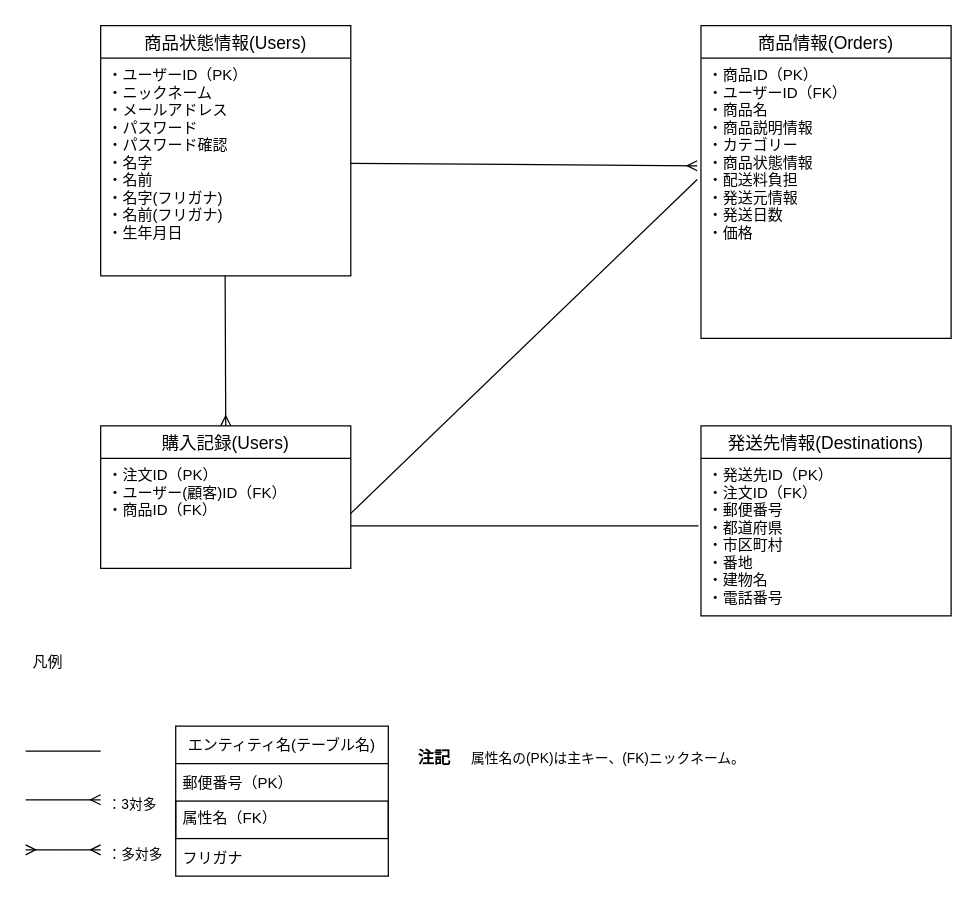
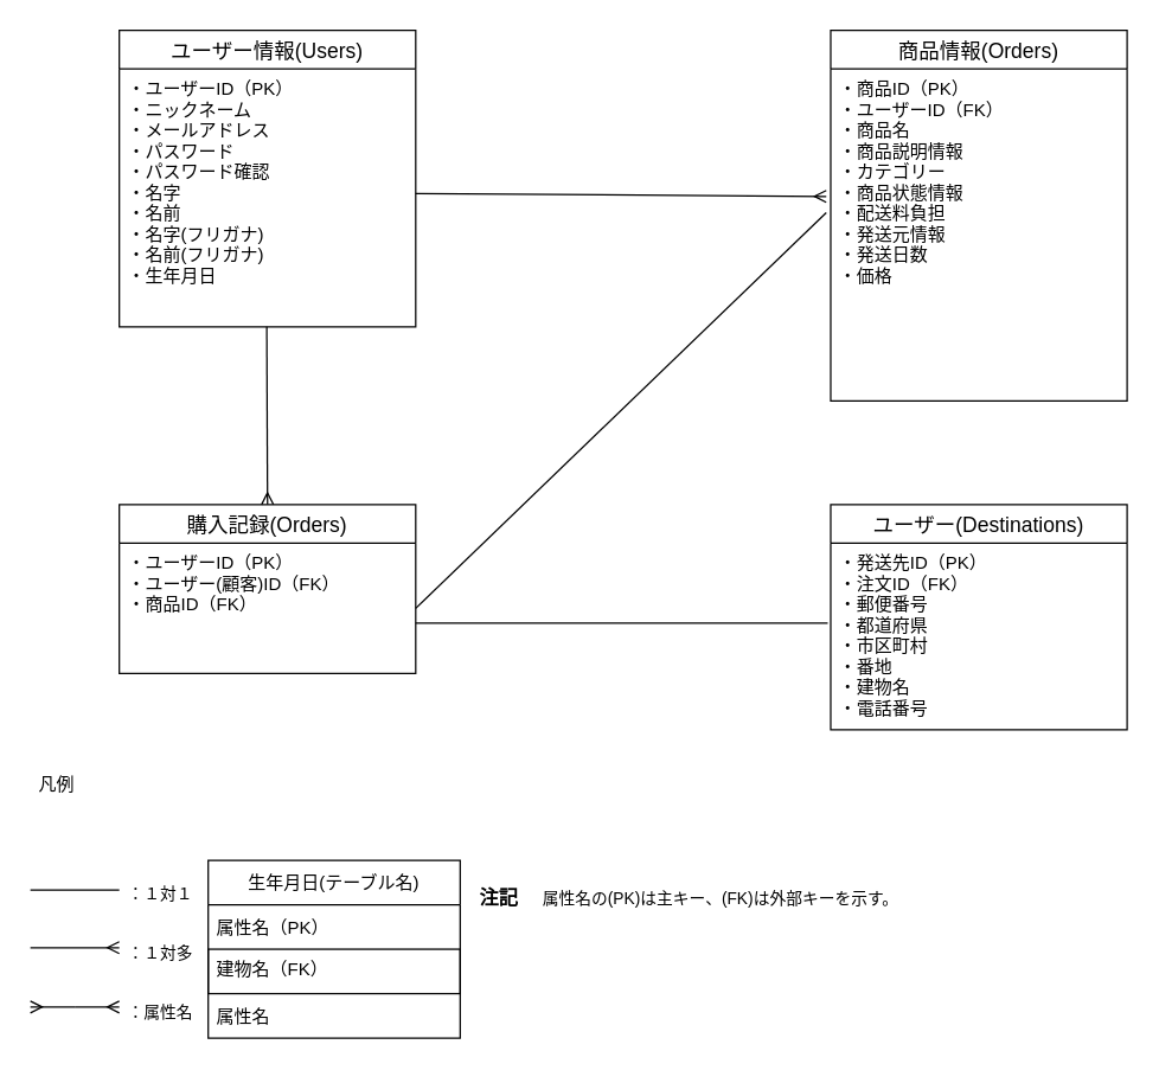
  <mxCell id="0" />
  <mxCell id="1" parent="0" />
- <mxCell id="2" value="商品状態情報(Users)" style="swimlane;fontStyle=0;childLayout=stackLayout;horizontal=1;startSize=26;horizontalStack=0;resizeParent=1;resizeParentMax=0;resizeLast=0;collapsible=1;marginBottom=0;align=center;fontSize=14;" parent="1" vertex="1"><mxGeometry x="80" y="20" width="200" height="200" as="geometry"><mxRectangle x="120" y="80" width="60" height="26" as="alternateBounds" /></mxGeometry></mxCell>
+ <mxCell id="2" value="ユーザー情報(Users)" style="swimlane;fontStyle=0;childLayout=stackLayout;horizontal=1;startSize=26;horizontalStack=0;resizeParent=1;resizeParentMax=0;resizeLast=0;collapsible=1;marginBottom=0;align=center;fontSize=14;" parent="1" vertex="1"><mxGeometry x="80" y="20" width="200" height="200" as="geometry"><mxRectangle x="120" y="80" width="60" height="26" as="alternateBounds" /></mxGeometry></mxCell>
  <mxCell id="3" value="・ユーザーID（PK）&#10;・ニックネーム&#10;・メールアドレス&#10;・パスワード&#10;・パスワード確認&#10;・名字&#10;・名前&#10;・名字(フリガナ)&#10;・名前(フリガナ)&#10;・生年月日" style="text;strokeColor=none;fillColor=none;spacingLeft=4;spacingRight=4;overflow=hidden;rotatable=0;points=[[0,0.5],[1,0.5]];portConstraint=eastwest;fontSize=12;fontStyle=0;verticalAlign=top;" parent="2" vertex="1"><mxGeometry y="26" width="200" height="174" as="geometry" /></mxCell>
  <mxCell id="4" value="商品情報(Orders)" style="swimlane;fontStyle=0;childLayout=stackLayout;horizontal=1;startSize=26;horizontalStack=0;resizeParent=1;resizeParentMax=0;resizeLast=0;collapsible=1;marginBottom=0;align=center;fontSize=14;" parent="1" vertex="1"><mxGeometry x="560" y="20" width="200" height="250" as="geometry"><mxRectangle x="120" y="80" width="60" height="26" as="alternateBounds" /></mxGeometry></mxCell>
  <mxCell id="5" value="・商品ID（PK）&#10;・ユーザーID（FK）&#10;・商品名&#10;・商品説明情報&#10;・カテゴリー&#10;・商品状態情報&#10;・配送料負担&#10;・発送元情報&#10;・発送日数&#10;・価格" style="text;strokeColor=none;fillColor=none;spacingLeft=4;spacingRight=4;overflow=hidden;rotatable=0;points=[[0,0.5],[1,0.5]];portConstraint=eastwest;fontSize=12;" parent="4" vertex="1"><mxGeometry y="26" width="200" height="224" as="geometry" /></mxCell>
- <mxCell id="6" value="購入記録(Users)" style="swimlane;fontStyle=0;childLayout=stackLayout;horizontal=1;startSize=26;horizontalStack=0;resizeParent=1;resizeParentMax=0;resizeLast=0;collapsible=1;marginBottom=0;align=center;fontSize=14;" parent="1" vertex="1"><mxGeometry x="80" y="340" width="200" height="114" as="geometry"><mxRectangle x="120" y="80" width="60" height="26" as="alternateBounds" /></mxGeometry></mxCell>
- <mxCell id="7" value="・注文ID（PK）&#10;・ユーザー(顧客)ID（FK）&#10;・商品ID（FK）" style="text;strokeColor=none;fillColor=none;spacingLeft=4;spacingRight=4;overflow=hidden;rotatable=0;points=[[0,0.5],[1,0.5]];portConstraint=eastwest;fontSize=12;" parent="6" vertex="1"><mxGeometry y="26" width="200" height="88" as="geometry" /></mxCell>
- <mxCell id="8" value="エンティティ名(テーブル名)" style="swimlane;fontStyle=0;childLayout=stackLayout;horizontal=1;startSize=30;horizontalStack=0;resizeParent=1;resizeParentMax=0;resizeLast=0;collapsible=1;marginBottom=0;" parent="1" vertex="1"><mxGeometry x="140" y="580" width="170" height="120" as="geometry" /></mxCell>
- <mxCell id="9" value="郵便番号（PK）" style="text;strokeColor=default;fillColor=none;align=left;verticalAlign=middle;spacingLeft=4;spacingRight=4;overflow=hidden;points=[[0,0.5],[1,0.5]];portConstraint=eastwest;rotatable=0;fontStyle=0;perimeterSpacing=0;strokeWidth=0;dashed=1;dashPattern=1 1;" parent="8" vertex="1"><mxGeometry y="30" width="170" height="30" as="geometry" /></mxCell>
- <mxCell id="10" value="属性名（FK）" style="text;strokeColor=default;fillColor=none;align=left;verticalAlign=middle;spacingLeft=4;spacingRight=4;overflow=hidden;points=[[0,0.5],[1,0.5]];portConstraint=eastwest;rotatable=0;fontStyle=0;fontSize=12;spacingTop=-4;" parent="8" vertex="1"><mxGeometry y="60" width="170" height="30" as="geometry" /></mxCell>
- <mxCell id="11" value="フリガナ" style="text;strokeColor=none;fillColor=none;align=left;verticalAlign=middle;spacingLeft=4;spacingRight=4;overflow=hidden;points=[[0,0.5],[1,0.5]];portConstraint=eastwest;rotatable=0;" parent="8" vertex="1"><mxGeometry y="90" width="170" height="30" as="geometry" /></mxCell>
+ <mxCell id="6" value="購入記録(Orders)" style="swimlane;fontStyle=0;childLayout=stackLayout;horizontal=1;startSize=26;horizontalStack=0;resizeParent=1;resizeParentMax=0;resizeLast=0;collapsible=1;marginBottom=0;align=center;fontSize=14;" parent="1" vertex="1"><mxGeometry x="80" y="340" width="200" height="114" as="geometry"><mxRectangle x="120" y="80" width="60" height="26" as="alternateBounds" /></mxGeometry></mxCell>
+ <mxCell id="7" value="・ユーザーID（PK）&#10;・ユーザー(顧客)ID（FK）&#10;・商品ID（FK）" style="text;strokeColor=none;fillColor=none;spacingLeft=4;spacingRight=4;overflow=hidden;rotatable=0;points=[[0,0.5],[1,0.5]];portConstraint=eastwest;fontSize=12;" parent="6" vertex="1"><mxGeometry y="26" width="200" height="88" as="geometry" /></mxCell>
+ <mxCell id="8" value="生年月日(テーブル名)" style="swimlane;fontStyle=0;childLayout=stackLayout;horizontal=1;startSize=30;horizontalStack=0;resizeParent=1;resizeParentMax=0;resizeLast=0;collapsible=1;marginBottom=0;" parent="1" vertex="1"><mxGeometry x="140" y="580" width="170" height="120" as="geometry" /></mxCell>
+ <mxCell id="9" value="属性名（PK）" style="text;strokeColor=default;fillColor=none;align=left;verticalAlign=middle;spacingLeft=4;spacingRight=4;overflow=hidden;points=[[0,0.5],[1,0.5]];portConstraint=eastwest;rotatable=0;fontStyle=0;perimeterSpacing=0;strokeWidth=0;dashed=1;dashPattern=1 1;" parent="8" vertex="1"><mxGeometry y="30" width="170" height="30" as="geometry" /></mxCell>
+ <mxCell id="10" value="建物名（FK）" style="text;strokeColor=default;fillColor=none;align=left;verticalAlign=middle;spacingLeft=4;spacingRight=4;overflow=hidden;points=[[0,0.5],[1,0.5]];portConstraint=eastwest;rotatable=0;fontStyle=0;fontSize=12;spacingTop=-4;" parent="8" vertex="1"><mxGeometry y="60" width="170" height="30" as="geometry" /></mxCell>
+ <mxCell id="11" value="属性名" style="text;strokeColor=none;fillColor=none;align=left;verticalAlign=middle;spacingLeft=4;spacingRight=4;overflow=hidden;points=[[0,0.5],[1,0.5]];portConstraint=eastwest;rotatable=0;" parent="8" vertex="1"><mxGeometry y="90" width="170" height="30" as="geometry" /></mxCell>
  <mxCell id="12" value="凡例" style="text;strokeColor=none;fillColor=none;spacingLeft=4;spacingRight=4;overflow=hidden;rotatable=0;points=[[0,0.5],[1,0.5]];portConstraint=eastwest;fontSize=12;dashed=1;" parent="1" vertex="1"><mxGeometry x="20" y="515" width="40" height="30" as="geometry" /></mxCell>
  <mxCell id="13" style="edgeStyle=none;html=1;exitX=1;exitY=0.5;exitDx=0;exitDy=0;endArrow=ERmany;endFill=0;" parent="1" edge="1"><mxGeometry relative="1" as="geometry"><mxPoint x="20" y="639.09" as="sourcePoint" /><mxPoint x="80" y="639" as="targetPoint" /></mxGeometry></mxCell>
  <mxCell id="14" value="" style="line;strokeWidth=1;rotatable=0;dashed=0;labelPosition=right;align=left;verticalAlign=middle;spacingTop=0;spacingLeft=6;points=[];portConstraint=eastwest;" parent="1" vertex="1"><mxGeometry x="20" y="595" width="60" height="10" as="geometry" /></mxCell>
- <mxCell id="16" value="：3対多" style="text;strokeColor=none;fillColor=none;spacingLeft=4;spacingRight=4;overflow=hidden;rotatable=0;points=[[0,0.5],[1,0.5]];portConstraint=eastwest;fontSize=11;dashed=1;" parent="1" vertex="1"><mxGeometry x="80" y="630" width="60" height="20" as="geometry" /></mxCell>
+ <mxCell id="15" value="：１対１" style="text;strokeColor=none;fillColor=none;spacingLeft=4;spacingRight=4;overflow=hidden;rotatable=0;points=[[0,0.5],[1,0.5]];portConstraint=eastwest;fontSize=11;dashed=1;" parent="1" vertex="1"><mxGeometry x="80" y="590" width="60" height="20" as="geometry" /></mxCell>
+ <mxCell id="16" value="：１対多" style="text;strokeColor=none;fillColor=none;spacingLeft=4;spacingRight=4;overflow=hidden;rotatable=0;points=[[0,0.5],[1,0.5]];portConstraint=eastwest;fontSize=11;dashed=1;" parent="1" vertex="1"><mxGeometry x="80" y="630" width="60" height="20" as="geometry" /></mxCell>
  <mxCell id="17" style="edgeStyle=none;html=1;endArrow=ERmany;endFill=0;" parent="1" edge="1"><mxGeometry relative="1" as="geometry"><mxPoint x="20" y="679" as="targetPoint" /><mxPoint x="50" y="679" as="sourcePoint" /></mxGeometry></mxCell>
  <mxCell id="18" style="edgeStyle=none;html=1;endArrow=ERmany;endFill=0;" parent="1" edge="1"><mxGeometry relative="1" as="geometry"><mxPoint x="80" y="679" as="targetPoint" /><mxPoint x="50" y="679" as="sourcePoint" /></mxGeometry></mxCell>
- <mxCell id="19" value="：多対多" style="text;strokeColor=none;fillColor=none;spacingLeft=4;spacingRight=4;overflow=hidden;rotatable=0;points=[[0,0.5],[1,0.5]];portConstraint=eastwest;fontSize=11;dashed=1;" parent="1" vertex="1"><mxGeometry x="80" y="670" width="60" height="20" as="geometry" /></mxCell>
- <mxCell id="20" value="&lt;b&gt;&lt;font style=&quot;font-size: 13px&quot;&gt;　注記 　&lt;/font&gt;&lt;/b&gt;属性名の(PK)は主キー、(FK)ニックネーム。　" style="text;html=1;align=center;verticalAlign=middle;resizable=0;points=[];autosize=1;strokeColor=none;fillColor=none;fontSize=11;labelPosition=center;verticalLabelPosition=middle;horizontal=1;" parent="1" vertex="1"><mxGeometry x="295" y="595" width="320" height="20" as="geometry" /></mxCell>
- <mxCell id="21" value="発送先情報(Destinations)" style="swimlane;fontStyle=0;childLayout=stackLayout;horizontal=1;startSize=26;horizontalStack=0;resizeParent=1;resizeParentMax=0;resizeLast=0;collapsible=1;marginBottom=0;align=center;fontSize=14;" parent="1" vertex="1"><mxGeometry x="560" y="340" width="200" height="152" as="geometry"><mxRectangle x="120" y="80" width="60" height="26" as="alternateBounds" /></mxGeometry></mxCell>
+ <mxCell id="19" value="：属性名" style="text;strokeColor=none;fillColor=none;spacingLeft=4;spacingRight=4;overflow=hidden;rotatable=0;points=[[0,0.5],[1,0.5]];portConstraint=eastwest;fontSize=11;dashed=1;" parent="1" vertex="1"><mxGeometry x="80" y="670" width="60" height="20" as="geometry" /></mxCell>
+ <mxCell id="20" value="&lt;b&gt;&lt;font style=&quot;font-size: 13px&quot;&gt;　注記 　&lt;/font&gt;&lt;/b&gt;属性名の(PK)は主キー、(FK)は外部キーを示す。　" style="text;html=1;align=center;verticalAlign=middle;resizable=0;points=[];autosize=1;strokeColor=none;fillColor=none;fontSize=11;labelPosition=center;verticalLabelPosition=middle;horizontal=1;" parent="1" vertex="1"><mxGeometry x="295" y="595" width="320" height="20" as="geometry" /></mxCell>
+ <mxCell id="21" value="ユーザー(Destinations)" style="swimlane;fontStyle=0;childLayout=stackLayout;horizontal=1;startSize=26;horizontalStack=0;resizeParent=1;resizeParentMax=0;resizeLast=0;collapsible=1;marginBottom=0;align=center;fontSize=14;" parent="1" vertex="1"><mxGeometry x="560" y="340" width="200" height="152" as="geometry"><mxRectangle x="120" y="80" width="60" height="26" as="alternateBounds" /></mxGeometry></mxCell>
  <mxCell id="22" value="・発送先ID（PK）&#10;・注文ID（FK）&#10;・郵便番号&#10;・都道府県&#10;・市区町村&#10;・番地&#10;・建物名&#10;・電話番号" style="text;strokeColor=none;fillColor=none;spacingLeft=4;spacingRight=4;overflow=hidden;rotatable=0;points=[[0,0.5],[1,0.5]];portConstraint=eastwest;fontSize=12;" parent="21" vertex="1"><mxGeometry y="26" width="200" height="126" as="geometry" /></mxCell>
  <mxCell id="23" style="edgeStyle=none;html=1;exitX=1;exitY=0.5;exitDx=0;exitDy=0;endArrow=ERmany;endFill=0;entryX=-0.015;entryY=0.384;entryDx=0;entryDy=0;entryPerimeter=0;" parent="1" target="5" edge="1"><mxGeometry relative="1" as="geometry"><mxPoint x="280" y="130.09" as="sourcePoint" /><mxPoint x="550" y="130" as="targetPoint" /></mxGeometry></mxCell>
  <mxCell id="24" style="edgeStyle=none;html=1;exitX=1;exitY=0.5;exitDx=0;exitDy=0;endArrow=ERmany;endFill=0;entryX=0.5;entryY=0;entryDx=0;entryDy=0;" parent="1" target="6" edge="1"><mxGeometry relative="1" as="geometry"><mxPoint x="179.5" y="220" as="sourcePoint" /><mxPoint x="180" y="300" as="targetPoint" /></mxGeometry></mxCell>
  <mxCell id="25" value="" style="endArrow=none;html=1;fontSize=12;fontColor=none;exitX=-0.015;exitY=0.433;exitDx=0;exitDy=0;entryX=1;entryY=0.5;entryDx=0;entryDy=0;exitPerimeter=0;" parent="1" source="5" target="7" edge="1"><mxGeometry width="50" height="50" relative="1" as="geometry"><mxPoint x="390" y="370" as="sourcePoint" /><mxPoint x="330" y="530" as="targetPoint" /></mxGeometry></mxCell>
  <mxCell id="26" value="" style="endArrow=none;html=1;fontSize=12;fontColor=none;exitX=-0.01;exitY=0.429;exitDx=0;exitDy=0;exitPerimeter=0;" parent="1" source="22" edge="1"><mxGeometry width="50" height="50" relative="1" as="geometry"><mxPoint x="460" y="380" as="sourcePoint" /><mxPoint x="280" y="420" as="targetPoint" /></mxGeometry></mxCell>
